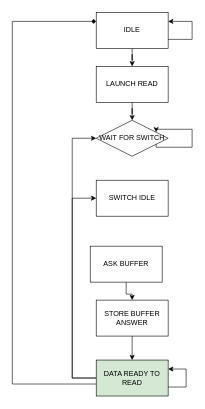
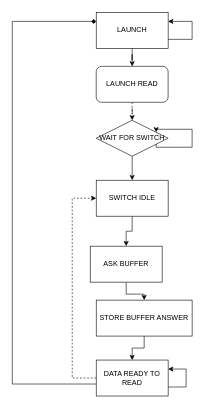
  <mxCell id="0" />
  <mxCell id="1" parent="0" />
  <mxCell id="2" style="edgeStyle=orthogonalEdgeStyle;rounded=0;orthogonalLoop=1;jettySize=auto;html=1;entryX=0.5;entryY=0;entryDx=0;entryDy=0;" edge="1" parent="1" source="3" target="5"><mxGeometry relative="1" as="geometry" /></mxCell>
- <mxCell id="3" value="IDLE" style="rounded=0;whiteSpace=wrap;html=1;" vertex="1" parent="1"><mxGeometry x="160" y="20" width="120" height="60" as="geometry" /></mxCell>
- <mxCell id="4" style="edgeStyle=orthogonalEdgeStyle;rounded=0;orthogonalLoop=1;jettySize=auto;html=1;" edge="1" parent="1" source="5" target="7"><mxGeometry relative="1" as="geometry" /></mxCell>
- <mxCell id="5" value="LAUNCH READ" style="rounded=0;whiteSpace=wrap;html=1;" vertex="1" parent="1"><mxGeometry x="160" y="110" width="120" height="60" as="geometry" /></mxCell>
+ <mxCell id="3" value="LAUNCH" style="rounded=0;whiteSpace=wrap;html=1;" vertex="1" parent="1"><mxGeometry x="160" y="20" width="120" height="60" as="geometry" /></mxCell>
+ <mxCell id="4" style="edgeStyle=orthogonalEdgeStyle;rounded=0;orthogonalLoop=1;jettySize=auto;html=1;dashed=1;" edge="1" parent="1" source="5" target="7"><mxGeometry relative="1" as="geometry" /></mxCell>
+ <mxCell id="5" value="LAUNCH READ" style="whiteSpace=wrap;html=1;rounded=1;" vertex="1" parent="1"><mxGeometry x="160" y="110" width="120" height="60" as="geometry" /></mxCell>
+ <mxCell id="6" style="edgeStyle=orthogonalEdgeStyle;rounded=0;orthogonalLoop=1;jettySize=auto;html=1;entryX=0.5;entryY=0;entryDx=0;entryDy=0;" edge="1" parent="1" source="7" target="9"><mxGeometry relative="1" as="geometry" /></mxCell>
  <mxCell id="7" value="WAIT FOR SWITCH" style="rhombus;whiteSpace=wrap;html=1;" vertex="1" parent="1"><mxGeometry x="160" y="200" width="120" height="60" as="geometry" /></mxCell>
+ <mxCell id="8" style="edgeStyle=orthogonalEdgeStyle;rounded=0;orthogonalLoop=1;jettySize=auto;html=1;entryX=0.5;entryY=0;entryDx=0;entryDy=0;" edge="1" parent="1" source="9" target="11"><mxGeometry relative="1" as="geometry" /></mxCell>
  <mxCell id="9" value="SWITCH IDLE" style="rounded=0;whiteSpace=wrap;html=1;" vertex="1" parent="1"><mxGeometry x="160" y="300" width="120" height="60" as="geometry" /></mxCell>
  <mxCell id="10" style="edgeStyle=orthogonalEdgeStyle;rounded=0;orthogonalLoop=1;jettySize=auto;html=1;entryX=0.5;entryY=0;entryDx=0;entryDy=0;" edge="1" parent="1" source="11" target="13"><mxGeometry relative="1" as="geometry" /></mxCell>
  <mxCell id="11" value="ASK BUFFER" style="rounded=0;whiteSpace=wrap;html=1;" vertex="1" parent="1"><mxGeometry x="150" y="410" width="120" height="60" as="geometry" /></mxCell>
  <mxCell id="12" style="edgeStyle=orthogonalEdgeStyle;rounded=0;orthogonalLoop=1;jettySize=auto;html=1;entryX=0.5;entryY=0;entryDx=0;entryDy=0;" edge="1" parent="1" source="13" target="17"><mxGeometry relative="1" as="geometry" /></mxCell>
- <mxCell id="13" value="STORE BUFFER ANSWER" style="rounded=0;whiteSpace=wrap;html=1;" vertex="1" parent="1"><mxGeometry x="160" y="500" width="120" height="60" as="geometry" /></mxCell>
- <mxCell id="14" style="edgeStyle=orthogonalEdgeStyle;rounded=0;orthogonalLoop=1;jettySize=auto;html=1;entryX=0;entryY=0.5;entryDx=0;entryDy=0;" edge="1" parent="1" source="17" target="7"><mxGeometry relative="1" as="geometry"><Array as="points"><mxPoint x="120" y="630" /><mxPoint x="120" y="230" /></Array></mxGeometry></mxCell>
+ <mxCell id="13" value="STORE BUFFER ANSWER" style="rounded=0;whiteSpace=wrap;html=1;" vertex="1" parent="1"><mxGeometry x="160" y="500" width="160" height="60" as="geometry" /></mxCell>
  <mxCell id="15" style="edgeStyle=orthogonalEdgeStyle;rounded=0;orthogonalLoop=1;jettySize=auto;html=1;entryX=0;entryY=0.25;entryDx=0;entryDy=0;endArrow=diamond;" edge="1" parent="1" source="17" target="3"><mxGeometry relative="1" as="geometry"><Array as="points"><mxPoint x="20" y="640" /><mxPoint x="20" y="35" /></Array></mxGeometry></mxCell>
- <mxCell id="16" style="edgeStyle=orthogonalEdgeStyle;rounded=0;orthogonalLoop=1;jettySize=auto;html=1;exitX=0;exitY=0.5;exitDx=0;exitDy=0;entryX=0;entryY=0.5;entryDx=0;entryDy=0;" edge="1" parent="1" source="17" target="9"><mxGeometry relative="1" as="geometry"><Array as="points"><mxPoint x="120" y="630" /><mxPoint x="120" y="330" /></Array></mxGeometry></mxCell>
- <mxCell id="17" value="DATA READY TO READ" style="rounded=0;whiteSpace=wrap;html=1;fillColor=#d5e8d4;" vertex="1" parent="1"><mxGeometry x="160" y="600" width="120" height="60" as="geometry" /></mxCell>
+ <mxCell id="16" style="edgeStyle=orthogonalEdgeStyle;rounded=0;orthogonalLoop=1;jettySize=auto;html=1;exitX=0;exitY=0.5;exitDx=0;exitDy=0;entryX=0;entryY=0.5;entryDx=0;entryDy=0;dashed=1;" edge="1" parent="1" source="17" target="9"><mxGeometry relative="1" as="geometry"><Array as="points"><mxPoint x="120" y="630" /><mxPoint x="120" y="330" /></Array></mxGeometry></mxCell>
+ <mxCell id="17" value="DATA READY TO READ" style="rounded=0;whiteSpace=wrap;html=1;" vertex="1" parent="1"><mxGeometry x="160" y="600" width="120" height="60" as="geometry" /></mxCell>
  <mxCell id="18" style="edgeStyle=orthogonalEdgeStyle;rounded=0;orthogonalLoop=1;jettySize=auto;html=1;exitX=1;exitY=0.75;exitDx=0;exitDy=0;entryX=1;entryY=0.25;entryDx=0;entryDy=0;" edge="1" parent="1" source="7" target="7"><mxGeometry relative="1" as="geometry"><Array as="points"><mxPoint x="320" y="245" /><mxPoint x="320" y="215" /></Array></mxGeometry></mxCell>
  <mxCell id="19" style="edgeStyle=orthogonalEdgeStyle;rounded=0;orthogonalLoop=1;jettySize=auto;html=1;exitX=1;exitY=0.75;exitDx=0;exitDy=0;entryX=1;entryY=0.25;entryDx=0;entryDy=0;" edge="1" parent="1" source="3" target="3"><mxGeometry relative="1" as="geometry"><Array as="points"><mxPoint x="320" y="65" /><mxPoint x="320" y="35" /></Array></mxGeometry></mxCell>
  <mxCell id="20" style="edgeStyle=orthogonalEdgeStyle;rounded=0;orthogonalLoop=1;jettySize=auto;html=1;exitX=1;exitY=0.75;exitDx=0;exitDy=0;entryX=1;entryY=0.25;entryDx=0;entryDy=0;" edge="1" parent="1" source="17" target="17"><mxGeometry relative="1" as="geometry"><Array as="points"><mxPoint x="310" y="645" /><mxPoint x="310" y="615" /></Array></mxGeometry></mxCell>
